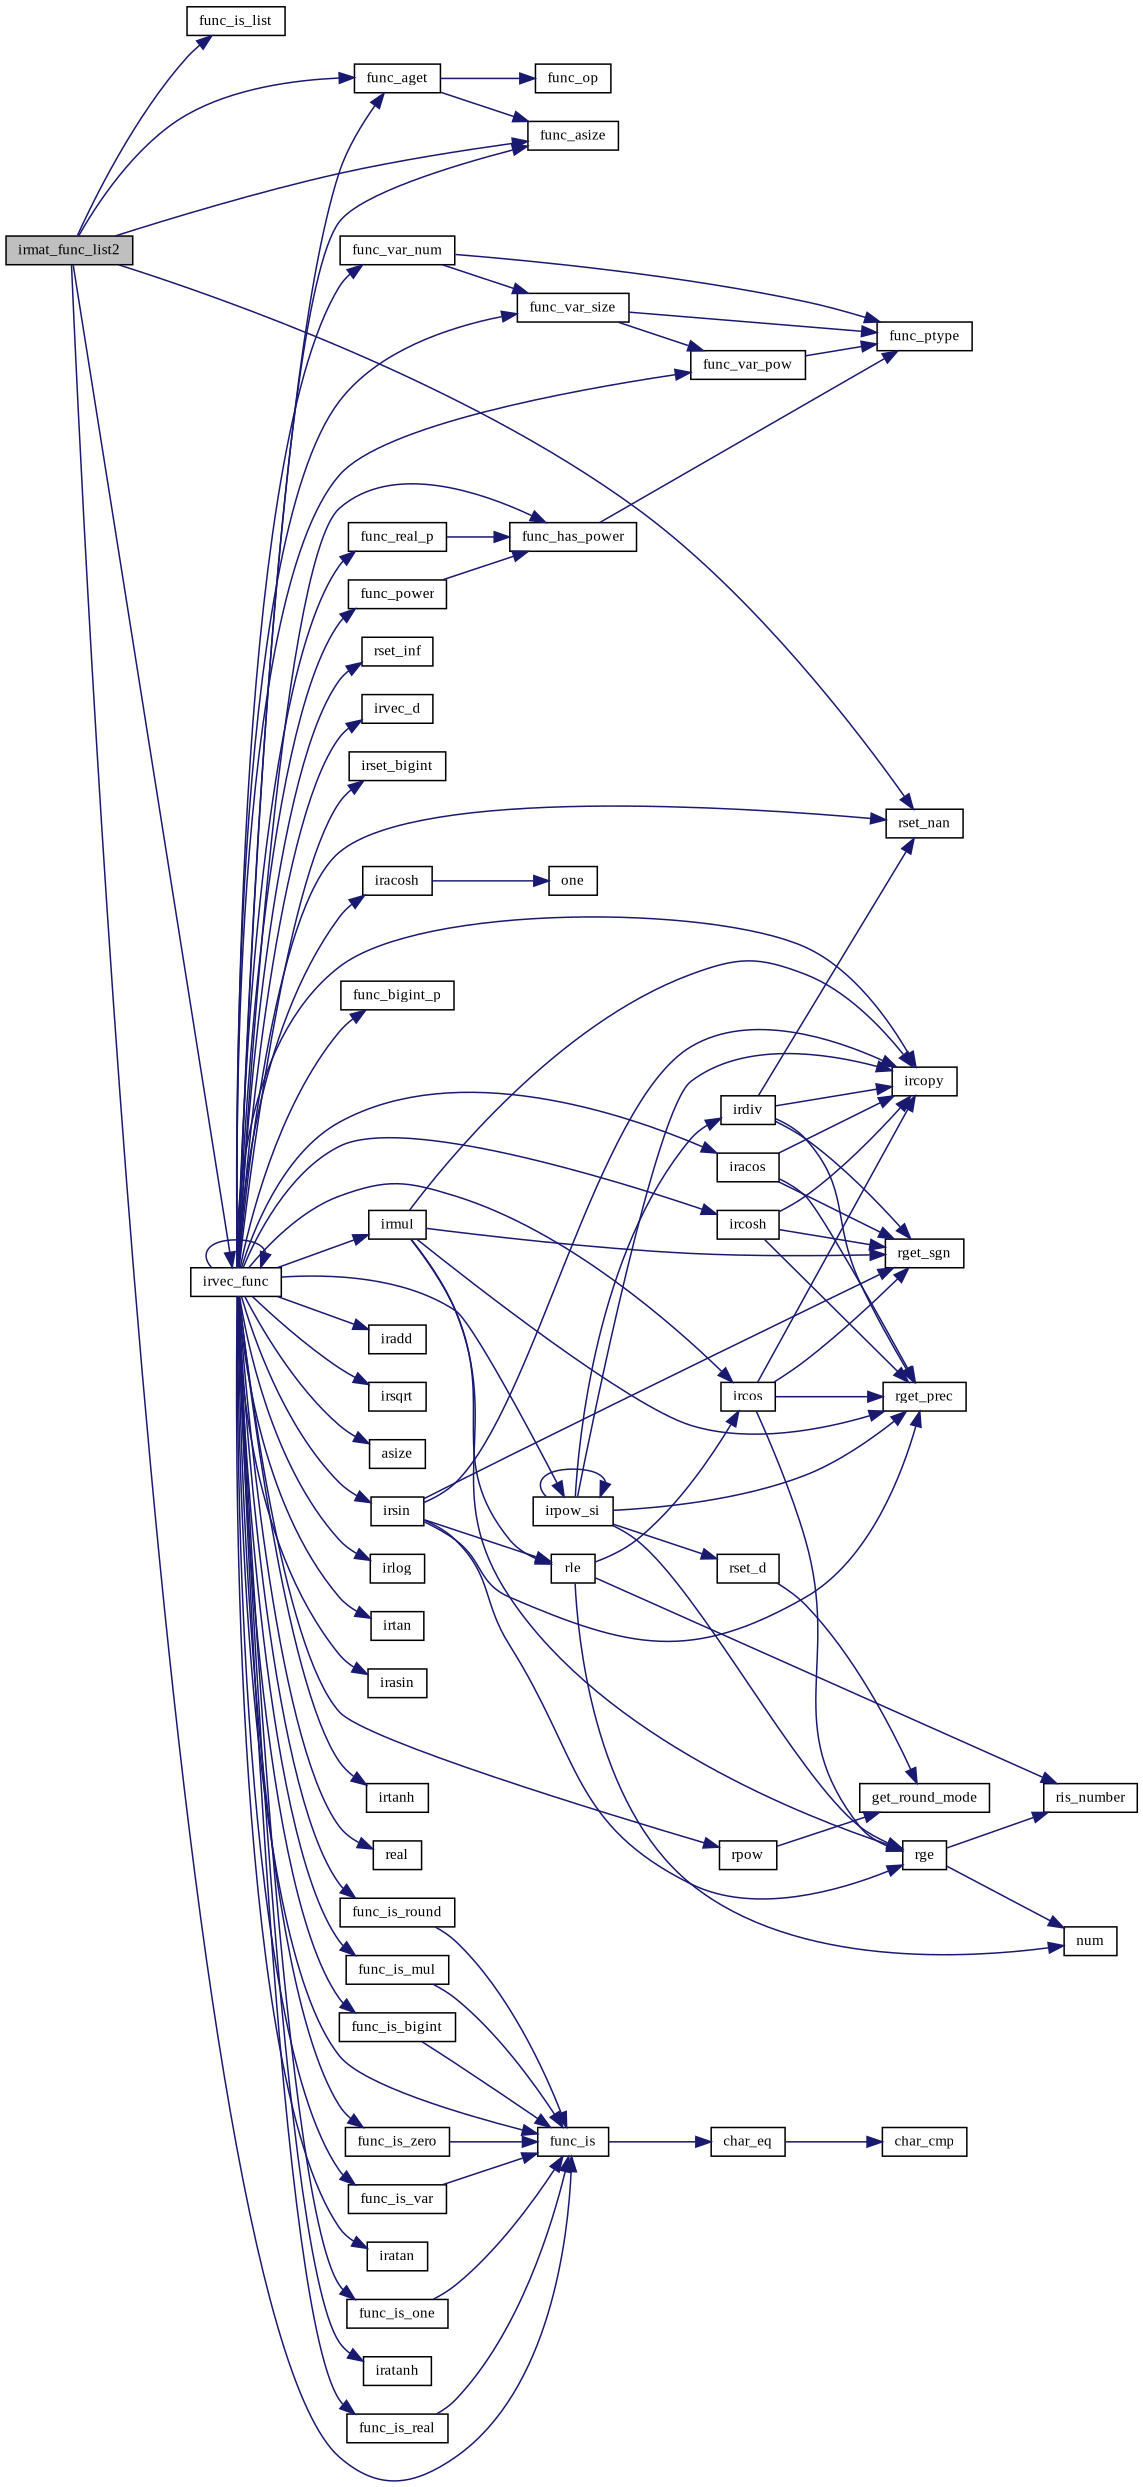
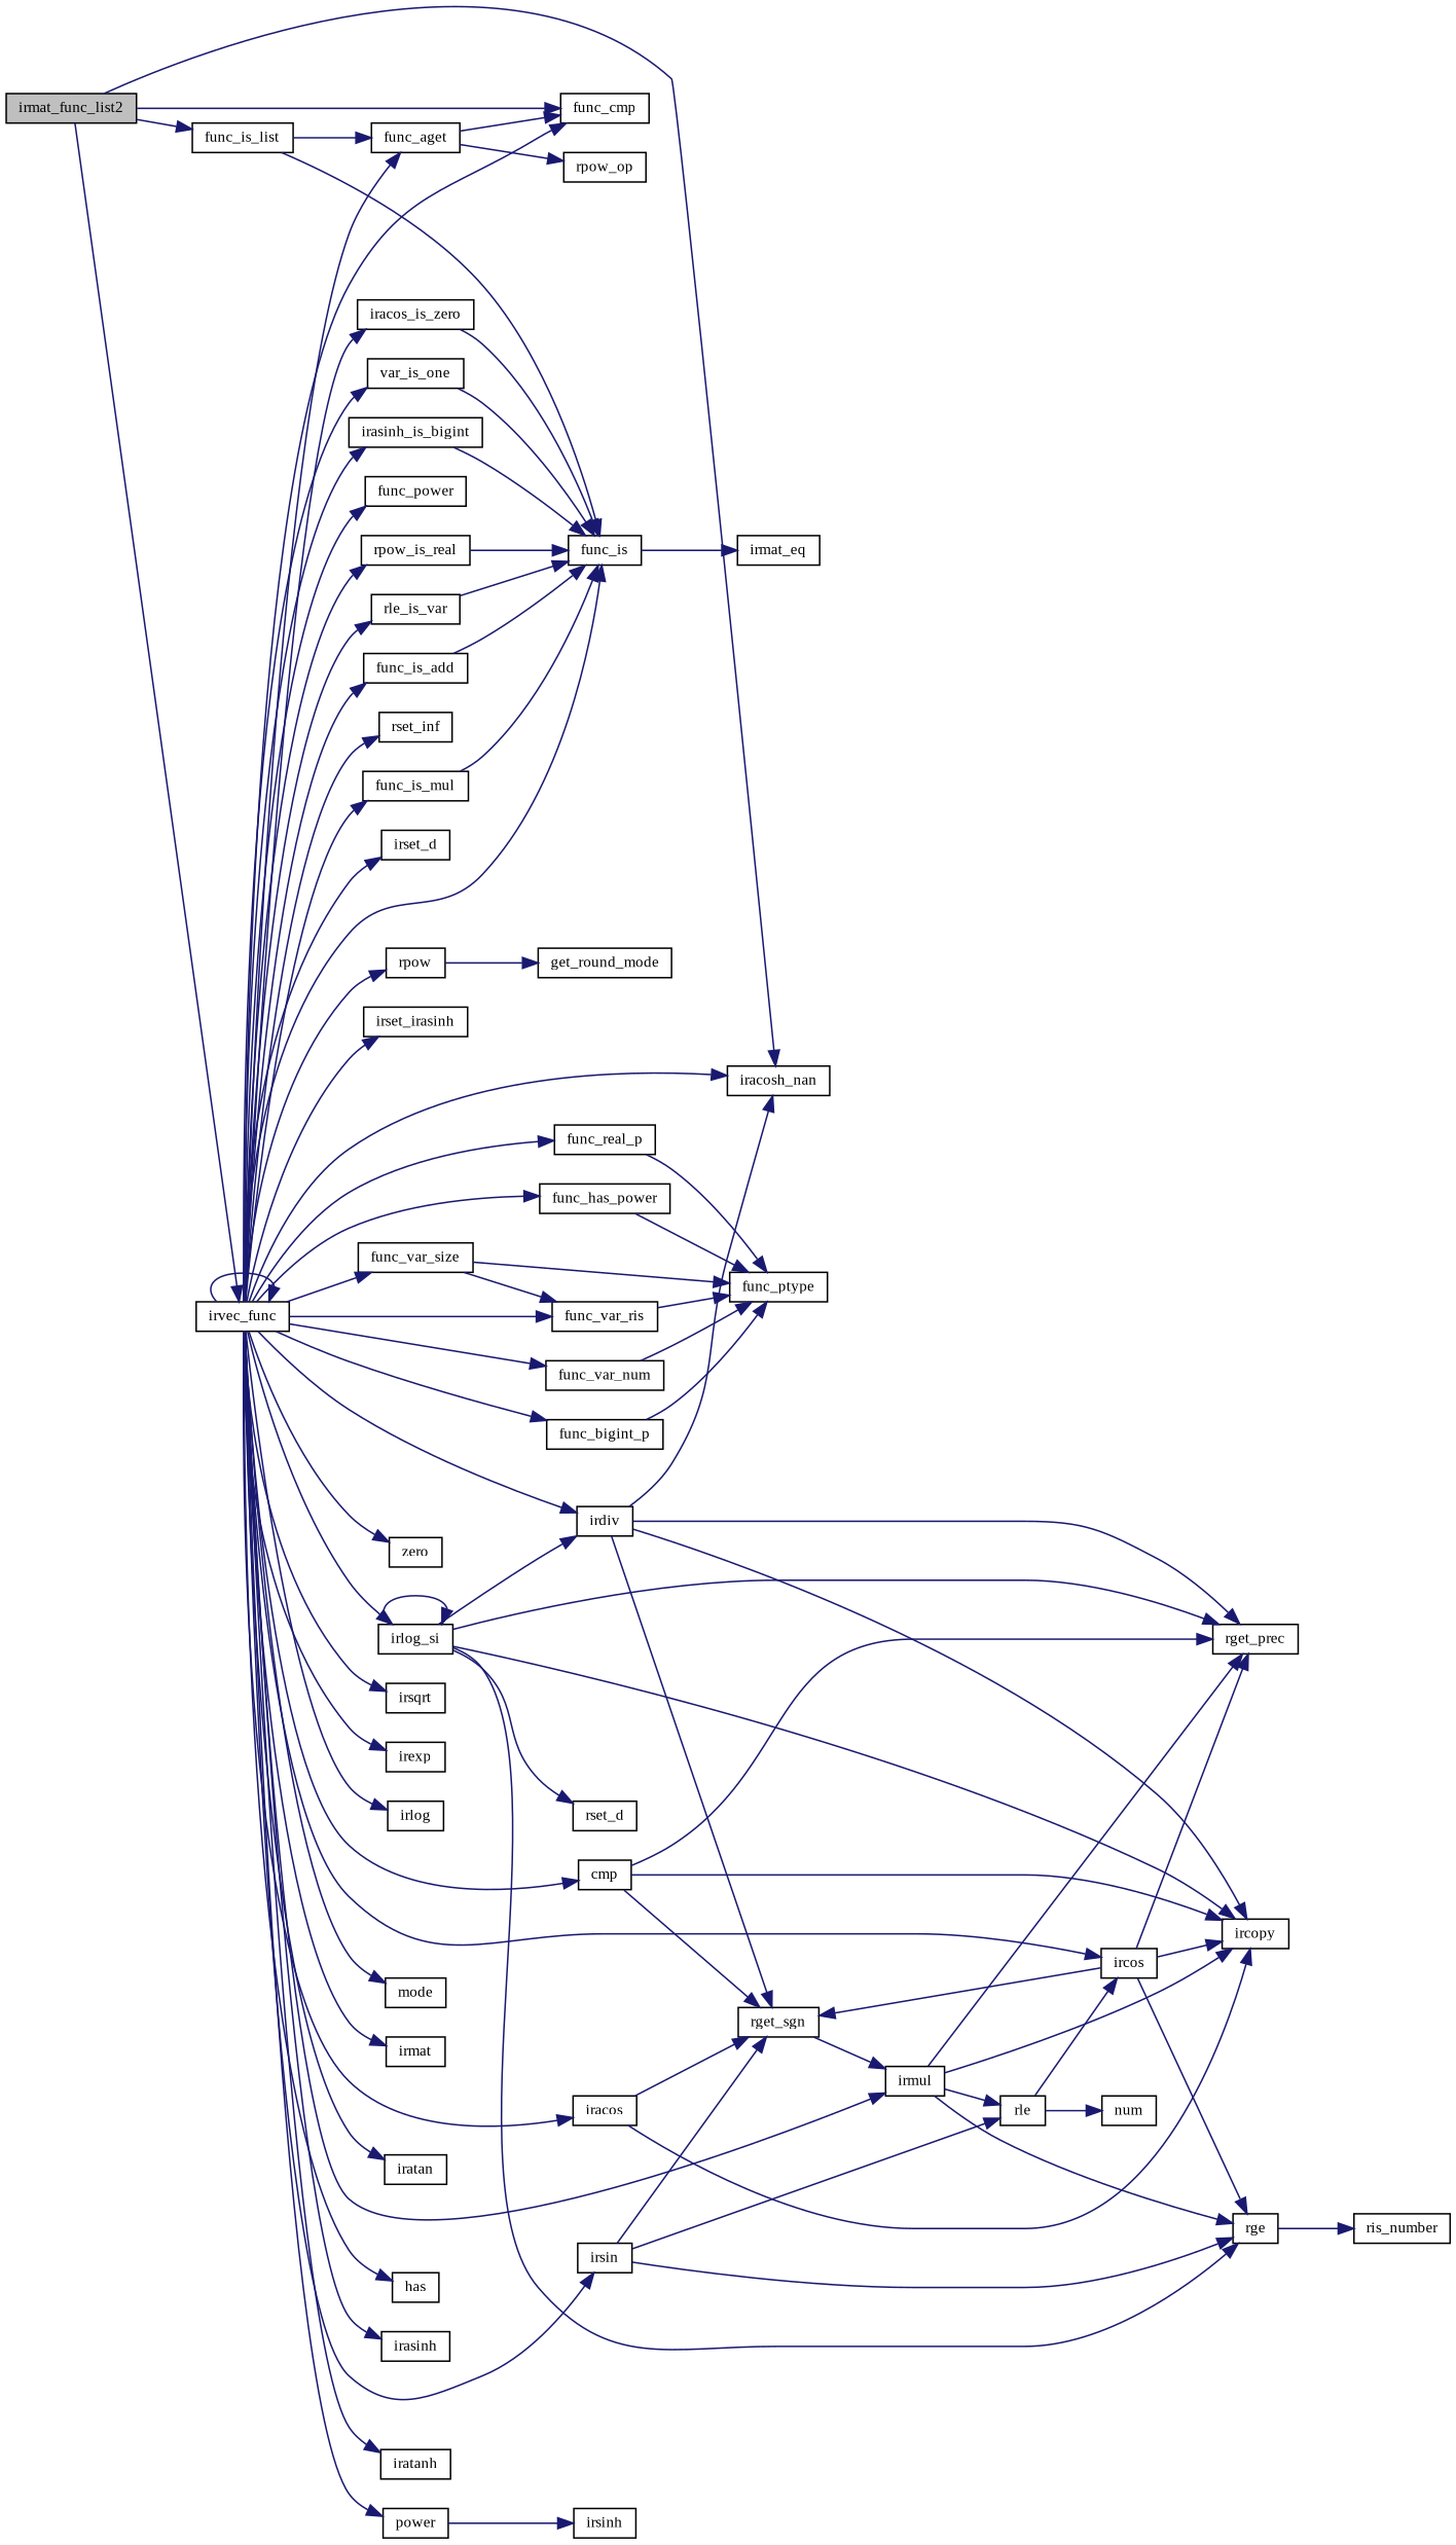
  digraph {
    fontname="Liberation Serif"
    rankdir=LR
    node [color=black fillcolor=white fontname="Liberation Serif" fontsize=10 shape=record style=filled]
    edge [color=midnightblue fontname="Liberation Serif" fontsize=10 labelfontname=Helvetica labelfontsize=10 style=solid]
    n1 [fillcolor=grey75 fontcolor=black height=0.2 label=irmat_func_list2 width=0.4]
    n2 [height=0.2 label=func_is_list width=0.4]
-   n3 [height=0.2 label=func_asize width=0.4]
+   n3 [height=0.2 label=func_cmp width=0.4]
    n4 [height=0.2 label=func_aget width=0.4]
    n5 [height=0.2 label=irvec_func width=0.4]
-   n6 [height=0.2 label=rset_nan width=0.4]
+   n6 [height=0.2 label=iracosh_nan width=0.4]
    n7 [height=0.2 label=func_is width=0.4]
-   n8 [height=0.2 label=func_op width=0.4]
+   n8 [height=0.2 label=rpow_op width=0.4]
    n9 [height=0.2 label=rset_inf width=0.4]
-   n10 [height=0.2 label=func_is_zero width=0.4]
-   n11 [height=0.2 label=irvec_d width=0.4]
-   n12 [height=0.2 label=func_is_one width=0.4]
-   n13 [height=0.2 label=func_is_bigint width=0.4]
-   n14 [height=0.2 label=irset_bigint width=0.4]
+   n10 [height=0.2 label=iracos_is_zero width=0.4]
+   n11 [height=0.2 label=irset_d width=0.4]
+   n12 [height=0.2 label=var_is_one width=0.4]
+   n13 [height=0.2 label=irasinh_is_bigint width=0.4]
+   n14 [height=0.2 label=irset_irasinh width=0.4]
    n15 [height=0.2 label=func_bigint_p width=0.4]
-   n16 [height=0.2 label=func_is_real width=0.4]
+   n16 [height=0.2 label=rpow_is_real width=0.4]
    n17 [height=0.2 label=ircopy width=0.4]
    n18 [height=0.2 label=func_real_p width=0.4]
-   n19 [height=0.2 label=func_is_var width=0.4]
+   n19 [height=0.2 label=rle_is_var width=0.4]
    n20 [height=0.2 label=func_var_size width=0.4]
-   n21 [height=0.2 label=func_var_pow width=0.4]
+   n21 [height=0.2 label=func_var_ris width=0.4]
    n22 [height=0.2 label=func_var_num width=0.4]
-   n23 [height=0.2 label=irpow_si width=0.4]
+   n23 [height=0.2 label=irlog_si width=0.4]
    n24 [height=0.2 label=irmul width=0.4]
-   n25 [height=0.2 label=func_is_round width=0.4]
-   n26 [height=0.2 label=iradd width=0.4]
+   n25 [height=0.2 label=func_is_add width=0.4]
+   n26 [height=0.2 label=zero width=0.4]
    n27 [height=0.2 label=func_is_mul width=0.4]
    n28 [height=0.2 label=irsqrt width=0.4]
-   n29 [height=0.2 label=asize width=0.4]
+   n29 [height=0.2 label=irexp width=0.4]
    n30 [height=0.2 label=irlog width=0.4]
    n31 [height=0.2 label=irsin width=0.4]
    n32 [height=0.2 label=ircos width=0.4]
-   n33 [height=0.2 label=irtan width=0.4]
-   n34 [height=0.2 label=irasin width=0.4]
+   n33 [height=0.2 label=mode width=0.4]
+   n34 [height=0.2 label=irmat width=0.4]
    n35 [height=0.2 label=iracos width=0.4]
    n36 [height=0.2 label=iratan width=0.4]
-   n37 [height=0.2 label=ircosh width=0.4]
-   n38 [height=0.2 label=irtanh width=0.4]
-   n39 [height=0.2 label=real width=0.4]
-   n40 [height=0.2 label=iracosh width=0.4]
+   n37 [height=0.2 label=cmp width=0.4]
+   n38 [height=0.2 label=has width=0.4]
+   n39 [height=0.2 label=irasinh width=0.4]
+   n40 [height=0.2 label=power width=0.4]
    n41 [height=0.2 label=iratanh width=0.4]
    n42 [height=0.2 label=rpow width=0.4]
    n43 [height=0.2 label=func_has_power width=0.4]
    n44 [height=0.2 label=func_power width=0.4]
-   n45 [height=0.2 label=char_eq width=0.4]
-   n46 [height=0.2 label=char_cmp width=0.4]
+   n45 [height=0.2 label=irmat_eq width=0.4]
    n47 [height=0.2 label=func_ptype width=0.4]
    n48 [height=0.2 label=rget_prec width=0.4]
    n49 [height=0.2 label=rge width=0.4]
    n50 [height=0.2 label=rset_d width=0.4]
    n51 [height=0.2 label=irdiv width=0.4]
    n52 [height=0.2 label=rget_sgn width=0.4]
    n53 [height=0.2 label=rle width=0.4]
-   n54 [height=0.2 label=one width=0.4]
+   n54 [height=0.2 label=irsinh width=0.4]
    n55 [height=0.2 label=get_round_mode width=0.4]
    n56 [height=0.2 label=ris_number width=0.4]
    n57 [height=0.2 label=num width=0.4]
    n1 -> n2
    n1 -> n3
-   n1 -> n4
+   n2 -> n4
    n1 -> n5
    n1 -> n6
-   n1 -> n7
+   n2 -> n7
    n4 -> n3
    n4 -> n8
    n5 -> n3
    n5 -> n4
    n5 -> n5
    n5 -> n6
    n5 -> n7
    n5 -> n9
    n5 -> n10
    n5 -> n11
    n5 -> n12
    n5 -> n13
    n5 -> n14
    n5 -> n15
    n5 -> n16
-   n5 -> n17
+   n5 -> n51
    n5 -> n18
    n5 -> n19
    n5 -> n20
    n5 -> n21
    n5 -> n22
    n5 -> n23
    n5 -> n24
    n5 -> n25
    n5 -> n26
    n5 -> n27
    n5 -> n28
    n5 -> n29
    n5 -> n30
    n5 -> n31
    n5 -> n32
    n5 -> n33
    n5 -> n34
    n5 -> n35
    n5 -> n36
    n5 -> n37
    n5 -> n38
    n5 -> n39
    n5 -> n40
    n5 -> n41
    n5 -> n42
    n5 -> n43
    n5 -> n44
    n7 -> n45
    n10 -> n7
    n12 -> n7
    n13 -> n7
+   n15 -> n47
    n16 -> n7
-   n18 -> n43
+   n18 -> n47
    n19 -> n7
    n20 -> n21
    n20 -> n47
    n21 -> n47
-   n22 -> n20
    n22 -> n47
    n23 -> n17
    n23 -> n23
    n23 -> n48
    n23 -> n49
    n23 -> n50
    n23 -> n51
    n24 -> n17
    n24 -> n48
    n24 -> n49
-   n24 -> n52
+   n52 -> n24
    n24 -> n53
    n25 -> n7
    n27 -> n7
-   n31 -> n17
-   n31 -> n48
    n31 -> n49
    n31 -> n52
    n31 -> n53
    n32 -> n17
    n32 -> n48
    n32 -> n49
    n32 -> n52
    n35 -> n17
-   n35 -> n48
    n35 -> n52
    n37 -> n17
    n37 -> n48
    n37 -> n52
    n40 -> n54
    n42 -> n55
    n43 -> n47
-   n44 -> n43
-   n45 -> n46
    n49 -> n56
-   n49 -> n57
-   n50 -> n55
    n51 -> n6
    n51 -> n17
    n51 -> n48
    n51 -> n52
    n53 -> n32
-   n53 -> n56
    n53 -> n57
  }
